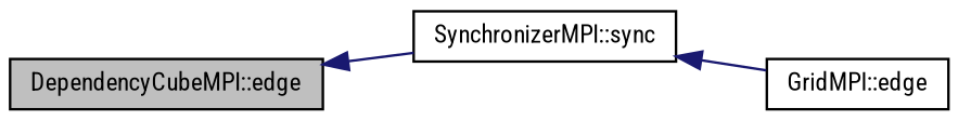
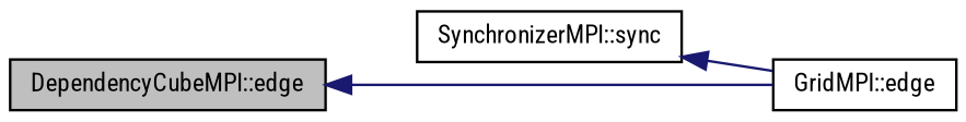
  digraph {
    fontname="Roboto Condensed"
    rankdir=LR
    node [color=black fillcolor=white fontname="Roboto Condensed" fontsize=10 shape=record style=filled]
    edge [color=midnightblue dir=back fontname="Roboto Condensed" fontsize=10 labelfontname=Helvetica labelfontsize=10 style=solid]
    n1 [fillcolor=grey75 fontcolor=black height=0.2 label="DependencyCubeMPI::edge" width=0.4]
    n2 [height=0.2 label="SynchronizerMPI::sync" width=0.4]
    n3 [height=0.2 label="GridMPI::edge" width=0.4]
-   n1 -> n2
+   n1 -> n3
    n2 -> n3
  }
